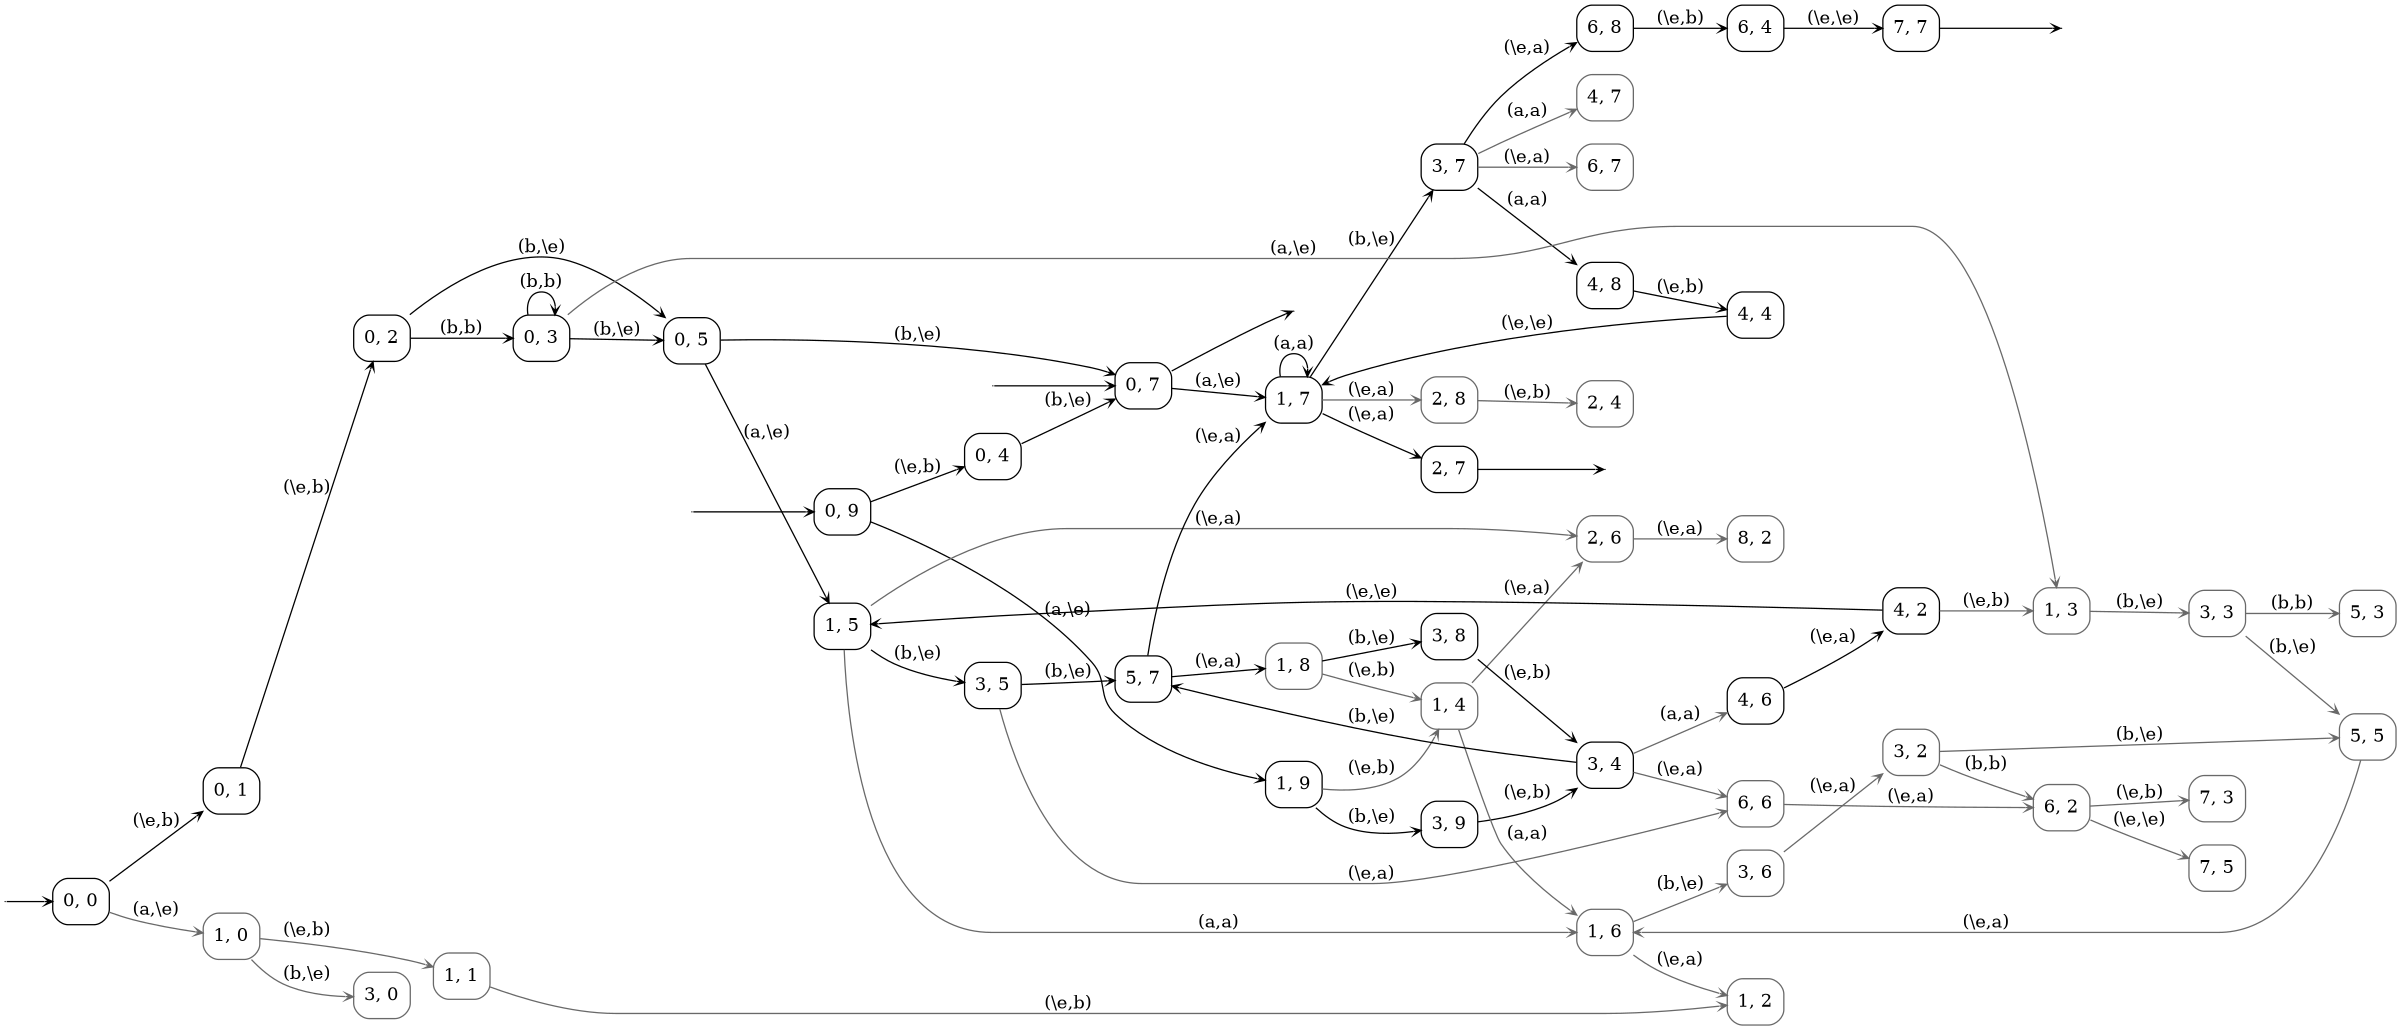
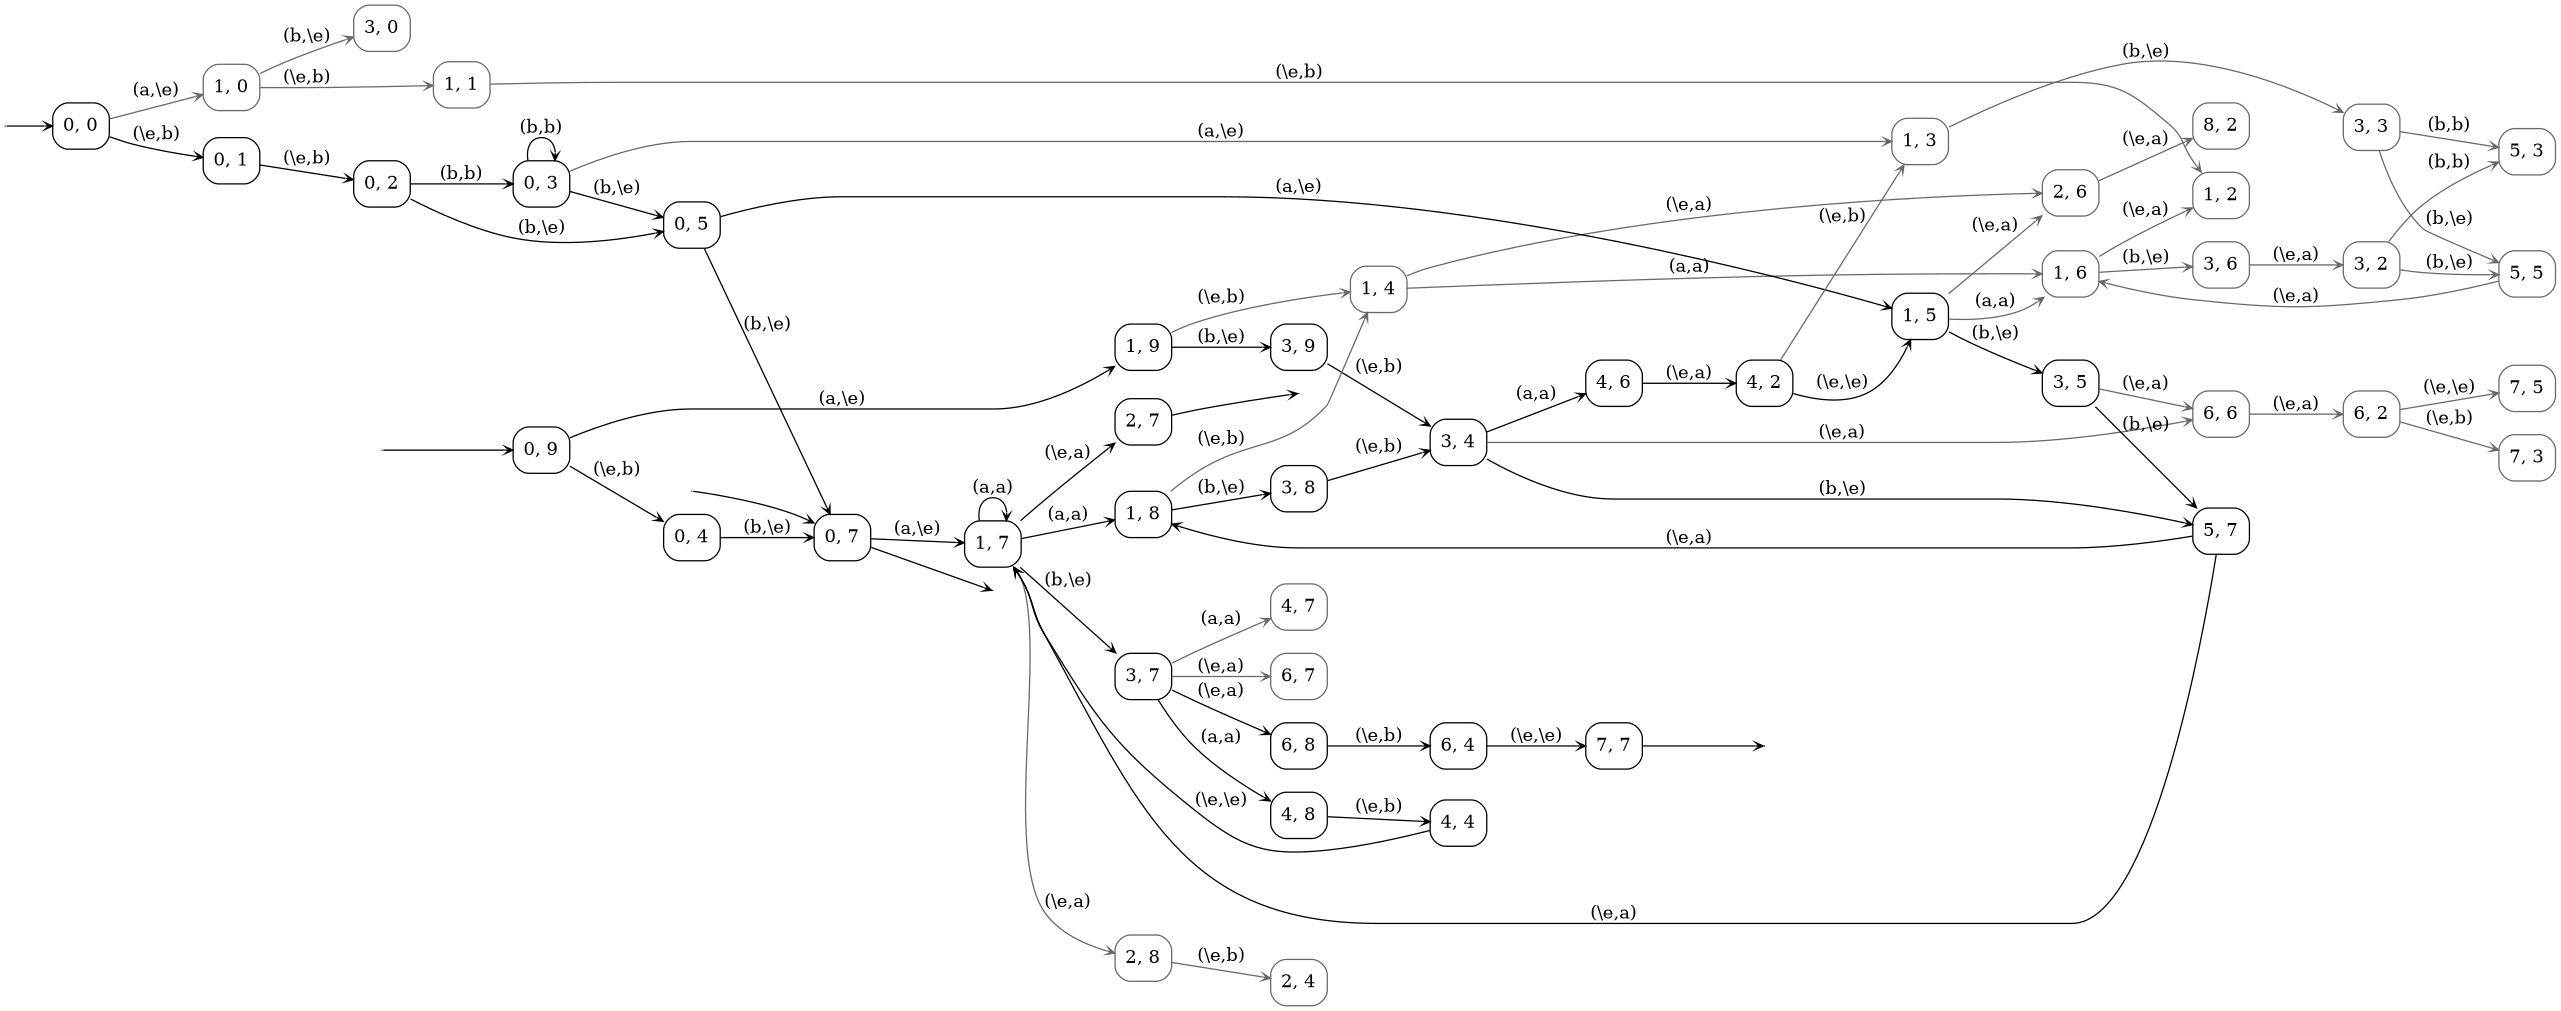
  digraph {
    rankdir=LR
    vcsn_context="lat<lan<lal_char(ab)>, lan<lal_char(ab)>>, b"
    node [shape=box style=rounded]
    edge [arrowhead=vee arrowsize=.6]
    I0 [shape=point width=0 style=""]
    I1 [shape=point width=0 style=""]
    I2 [shape=point width=0 style=""]
    F2 [shape=point width=0 style=""]
    F16 [shape=point width=0 style=""]
    F46 [shape=point width=0 style=""]
    n7 [label="0, 0" width=0.5]
    n8 [label="0, 9" width=0.5]
    n9 [label="0, 7" width=0.5]
    n10 [color=DimGray label="1, 0" width=0.5]
    n11 [label="0, 1" width=0.5]
    n12 [label="1, 9" width=0.5]
    n13 [label="0, 4" width=0.5]
    n14 [label="1, 7" width=0.5]
    n15 [color=DimGray label="3, 0" width=0.5]
    n16 [color=DimGray label="1, 1" width=0.5]
    n17 [label="0, 2" width=0.5]
    n18 [label="3, 9" width=0.5]
    n19 [color=DimGray label="1, 4" width=0.5]
    n20 [label="3, 7" width=0.5]
-   n21 [label="1, 8" width=0.5 color=DimGray]
+   n21 [label="1, 8" width=0.5]
    n22 [color=DimGray label="2, 8" width=0.5]
    n23 [label="2, 7" width=0.5]
    n24 [color=DimGray label="1, 2" width=0.5]
    n25 [label="0, 3" width=0.5]
    n26 [label="0, 5" width=0.5]
    n27 [label="3, 4" width=0.5]
    n28 [color=DimGray label="1, 6" width=0.5]
    n29 [color=DimGray label="2, 6" width=0.5]
    n30 [label="4, 8" width=0.5]
    n31 [color=DimGray label="4, 7" width=0.5]
    n32 [label="6, 8" width=0.5]
    n33 [color=DimGray label="6, 7" width=0.5]
    n34 [label="3, 8" width=0.5]
    n35 [color=DimGray label="2, 4" width=0.5]
    n36 [color=DimGray label="3, 2" width=0.5]
    n37 [color=DimGray label="1, 3" width=0.5]
    n38 [label="1, 5" width=0.5]
    n39 [label="4, 6" width=0.5]
    n40 [color=DimGray label="6, 6" width=0.5]
    n41 [label="5, 7" width=0.5]
    n42 [color=DimGray label="3, 6" width=0.5]
    n43 [color=DimGray label="8, 2" width=0.5]
    n44 [label="4, 4" width=0.5]
    n45 [label="6, 4" width=0.5]
    n46 [color=DimGray label="5, 3" width=0.5]
    n47 [color=DimGray label="5, 5" width=0.5]
    n48 [color=DimGray label="3, 3" width=0.5]
    n49 [label="3, 5" width=0.5]
    n50 [label="4, 2" width=0.5]
    n51 [color=DimGray label="6, 2" width=0.5]
    n52 [label="7, 7" width=0.5]
    n53 [color=DimGray label="7, 3" width=0.5]
    n54 [color=DimGray label="7, 5" width=0.5]
    subgraph sub_1 {
      I0
      I1
      I2
      F2
      F16
      F46
    }
    subgraph sub_2 {
      n7
      n8
      n9
      n10
      n11
      n12
      n13
      n14
      n15
      n16
      n17
      n18
      n19
      n20
      n21
      n22
      n23
      n24
      n25
      n26
      n27
      n28
      n29
      n30
      n31
      n32
      n33
      n34
      n35
      n36
      n37
      n38
      n39
      n40
      n41
      n42
      n43
      n44
      n45
      n46
      n47
      n48
      n49
      n50
      n51
      n52
      n53
      n54
    }
    I0 -> n7
    I1 -> n8
    I2 -> n9
    n7 -> n10 [color=DimGray label="(a,\\e)"]
    n7 -> n11 [label="(\\e,b)"]
    n8 -> n12 [label="(a,\\e)"]
    n8 -> n13 [label="(\\e,b)"]
    n9 -> F2
    n9 -> n14 [label="(a,\\e)"]
    n10 -> n15 [color=DimGray label="(b,\\e)"]
    n10 -> n16 [color=DimGray label="(\\e,b)"]
    n11 -> n17 [label="(\\e,b)"]
    n12 -> n18 [label="(b,\\e)"]
    n12 -> n19 [color=DimGray label="(\\e,b)"]
    n13 -> n9 [label="(b,\\e)"]
    n14 -> n14 [label="(a,a)"]
    n14 -> n20 [label="(b,\\e)"]
+   n14 -> n21 [label="(a,a)"]
    n14 -> n22 [color=DimGray label="(\\e,a)"]
    n14 -> n23 [label="(\\e,a)"]
    n16 -> n24 [color=DimGray label="(\\e,b)"]
    n17 -> n25 [label="(b,b)"]
    n17 -> n26 [label="(b,\\e)"]
    n18 -> n27 [label="(\\e,b)"]
    n19 -> n28 [color=DimGray label="(a,a)"]
    n19 -> n29 [color=DimGray label="(\\e,a)"]
    n20 -> n30 [label="(a,a)"]
    n20 -> n31 [color=DimGray label="(a,a)"]
    n20 -> n32 [label="(\\e,a)"]
    n20 -> n33 [color=DimGray label="(\\e,a)"]
    n21 -> n19 [color=DimGray label="(\\e,b)"]
    n21 -> n34 [label="(b,\\e)"]
    n22 -> n35 [color=DimGray label="(\\e,b)"]
    n23 -> F16
    n25 -> n25 [label="(b,b)"]
    n25 -> n26 [label="(b,\\e)"]
    n25 -> n37 [color=DimGray label="(a,\\e)"]
    n26 -> n9 [label="(b,\\e)"]
    n26 -> n38 [label="(a,\\e)"]
-   n27 -> n39 [label="(a,a)" color=DimGray]
+   n27 -> n39 [label="(a,a)"]
    n27 -> n40 [color=DimGray label="(\\e,a)"]
    n27 -> n41 [label="(b,\\e)"]
    n28 -> n24 [color=DimGray label="(\\e,a)"]
    n28 -> n42 [color=DimGray label="(b,\\e)"]
    n29 -> n43 [color=DimGray label="(\\e,a)"]
    n30 -> n44 [label="(\\e,b)"]
    n32 -> n45 [label="(\\e,b)"]
    n34 -> n27 [label="(\\e,b)"]
-   n36 -> n51 [color=DimGray label="(b,b)"]
+   n36 -> n46 [color=DimGray label="(b,b)"]
    n36 -> n47 [color=DimGray label="(b,\\e)"]
    n37 -> n48 [color=DimGray label="(b,\\e)"]
    n38 -> n28 [color=DimGray label="(a,a)"]
    n38 -> n29 [color=DimGray label="(\\e,a)"]
    n38 -> n49 [label="(b,\\e)"]
    n39 -> n50 [label="(\\e,a)"]
    n40 -> n51 [color=DimGray label="(\\e,a)"]
    n41 -> n14 [label="(\\e,a)"]
    n41 -> n21 [label="(\\e,a)"]
    n42 -> n36 [color=DimGray label="(\\e,a)"]
    n44 -> n14 [label="(\\e,\\e)"]
    n45 -> n52 [label="(\\e,\\e)"]
    n47 -> n28 [color=DimGray label="(\\e,a)"]
    n48 -> n46 [color=DimGray label="(b,b)"]
    n48 -> n47 [color=DimGray label="(b,\\e)"]
    n49 -> n40 [color=DimGray label="(\\e,a)"]
    n49 -> n41 [label="(b,\\e)"]
    n50 -> n37 [color=DimGray label="(\\e,b)"]
    n50 -> n38 [label="(\\e,\\e)"]
    n51 -> n53 [color=DimGray label="(\\e,b)"]
    n51 -> n54 [color=DimGray label="(\\e,\\e)"]
    n52 -> F46
  }
